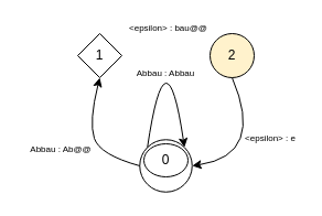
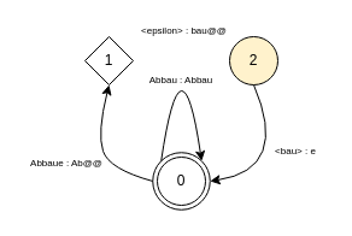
  <mxCell id="0" />
  <mxCell id="1" parent="0" />
  <mxCell id="2" value="" style="ellipse;whiteSpace=wrap;html=1;aspect=fixed;" vertex="1" parent="1"><mxGeometry x="126.25" y="126.25" width="47.5" height="47.5" as="geometry" /></mxCell>
- <mxCell id="3" value="0" style="ellipse;whiteSpace=wrap;html=1;aspect=fixed;" vertex="1" parent="1"><mxGeometry x="130" y="130" width="40" height="30" as="geometry" /></mxCell>
+ <mxCell id="3" value="0" style="ellipse;whiteSpace=wrap;html=1;aspect=fixed;" vertex="1" parent="1"><mxGeometry x="130" y="130" width="40" height="40" as="geometry" /></mxCell>
  <mxCell id="4" value="1" style="rhombus;whiteSpace=wrap;html=1;aspect=fixed;" vertex="1" parent="1"><mxGeometry x="70" y="30" width="40" height="40" as="geometry" /></mxCell>
  <mxCell id="5" value="" style="curved=1;endArrow=classic;html=1;rounded=0;entryX=1;entryY=0;entryDx=0;entryDy=0;exitX=0;exitY=0;exitDx=0;exitDy=0;" edge="1" parent="1" source="2" target="2"><mxGeometry width="50" height="50" relative="1" as="geometry"><mxPoint x="120" y="140" as="sourcePoint" /><mxPoint x="180" y="90" as="targetPoint" /><Array as="points"><mxPoint x="150" y="20" /></Array></mxGeometry></mxCell>
  <mxCell id="6" value="&lt;font style=&quot;font-size: 8px&quot;&gt;Abbau : Abbau&lt;/font&gt;" style="text;html=1;strokeColor=none;fillColor=none;align=center;verticalAlign=middle;whiteSpace=wrap;rounded=0;" vertex="1" parent="1"><mxGeometry x="120" y="60" width="60" height="10" as="geometry" /></mxCell>
  <mxCell id="7" value="2" style="ellipse;whiteSpace=wrap;html=1;aspect=fixed;fillColor=#fff2cc;" vertex="1" parent="1"><mxGeometry x="190" y="30" width="40" height="40" as="geometry" /></mxCell>
  <mxCell id="8" value="" style="curved=1;endArrow=classic;html=1;rounded=0;fontSize=8;entryX=0.5;entryY=1;entryDx=0;entryDy=0;exitX=0;exitY=0.5;exitDx=0;exitDy=0;" edge="1" parent="1" source="2" target="4"><mxGeometry width="50" height="50" relative="1" as="geometry"><mxPoint x="100" y="160" as="sourcePoint" /><mxPoint x="150" y="110" as="targetPoint" /><Array as="points"><mxPoint x="90" y="140" /><mxPoint x="80" y="110" /></Array></mxGeometry></mxCell>
  <mxCell id="9" value="" style="curved=1;endArrow=classic;html=1;rounded=0;fontSize=8;exitX=0.5;exitY=1;exitDx=0;exitDy=0;entryX=1;entryY=0.5;entryDx=0;entryDy=0;" edge="1" parent="1" source="7" target="2"><mxGeometry width="50" height="50" relative="1" as="geometry"><mxPoint x="220" y="100" as="sourcePoint" /><mxPoint x="180" y="150" as="targetPoint" /><Array as="points"><mxPoint x="240" y="140" /></Array></mxGeometry></mxCell>
- <mxCell id="10" value="Abbau : Ab@@" style="text;html=1;strokeColor=none;fillColor=none;align=center;verticalAlign=middle;whiteSpace=wrap;rounded=0;fontSize=8;" vertex="1" parent="1"><mxGeometry x="20" y="130" width="70" height="10" as="geometry" /></mxCell>
+ <mxCell id="10" value="Abbaue : Ab@@" style="text;html=1;strokeColor=none;fillColor=none;align=center;verticalAlign=middle;whiteSpace=wrap;rounded=0;fontSize=8;" vertex="1" parent="1"><mxGeometry x="20" y="130" width="70" height="10" as="geometry" /></mxCell>
  <mxCell id="11" value="&amp;lt;epsilon&amp;gt; : bau@@" style="text;html=1;strokeColor=none;fillColor=none;align=center;verticalAlign=middle;whiteSpace=wrap;rounded=0;fontSize=8;" vertex="1" parent="1"><mxGeometry x="115" y="20" width="75" height="10" as="geometry" /></mxCell>
- <mxCell id="12" value="&amp;lt;epsilon&amp;gt; : e" style="text;html=1;strokeColor=none;fillColor=none;align=center;verticalAlign=middle;whiteSpace=wrap;rounded=0;fontSize=8;" vertex="1" parent="1"><mxGeometry x="220" y="120" width="50" height="10" as="geometry" /></mxCell>
+ <mxCell id="12" value="&amp;lt;bau&amp;gt; : e" style="text;html=1;strokeColor=none;fillColor=none;align=center;verticalAlign=middle;whiteSpace=wrap;rounded=0;fontSize=8;" vertex="1" parent="1"><mxGeometry x="220" y="120" width="50" height="10" as="geometry" /></mxCell>
